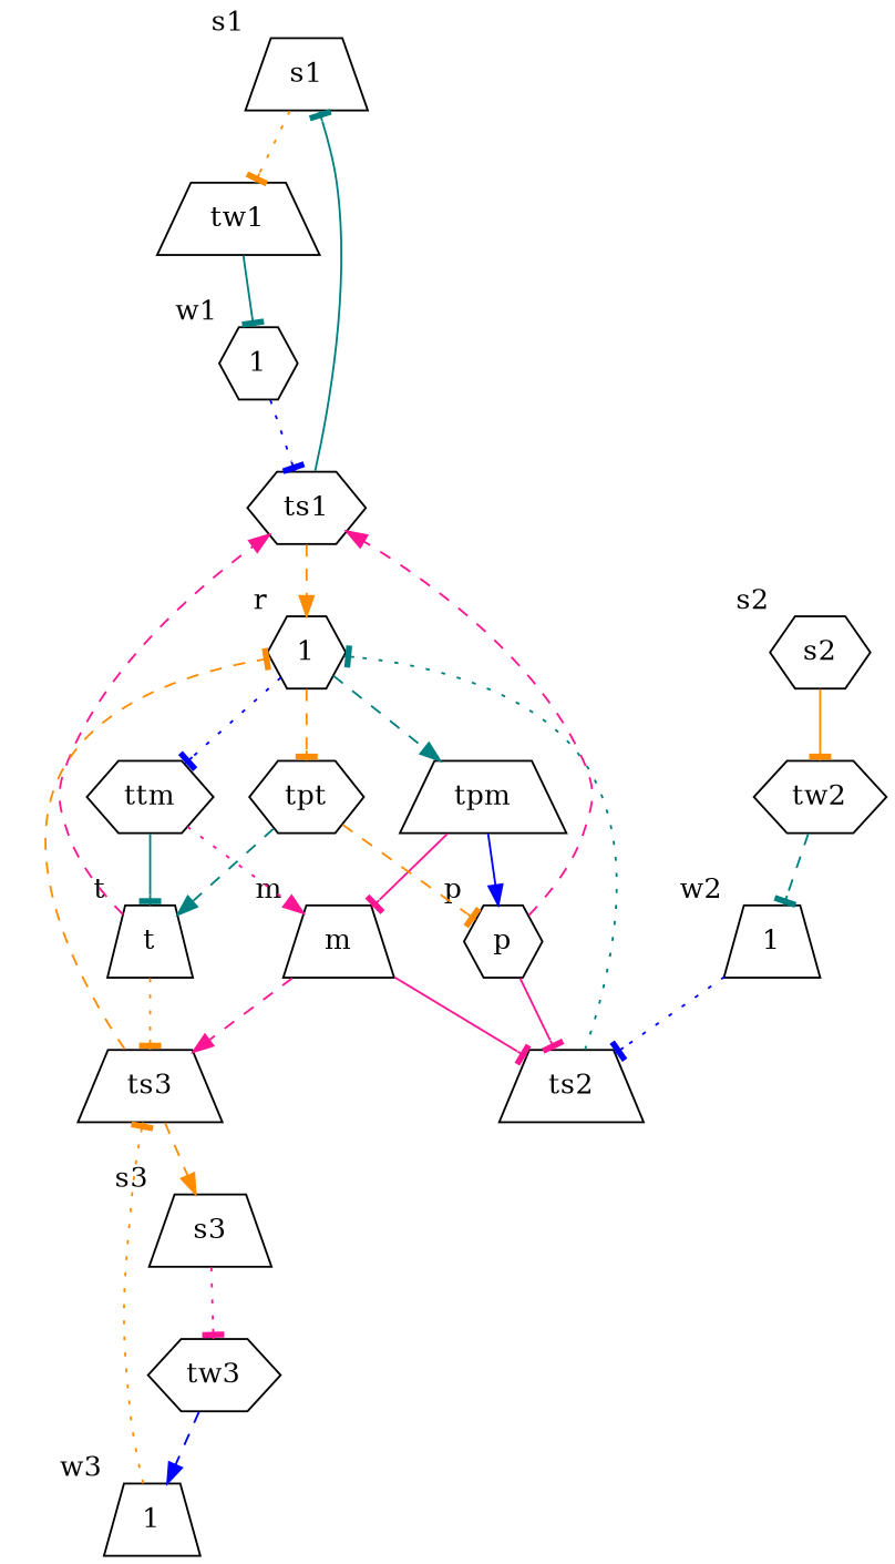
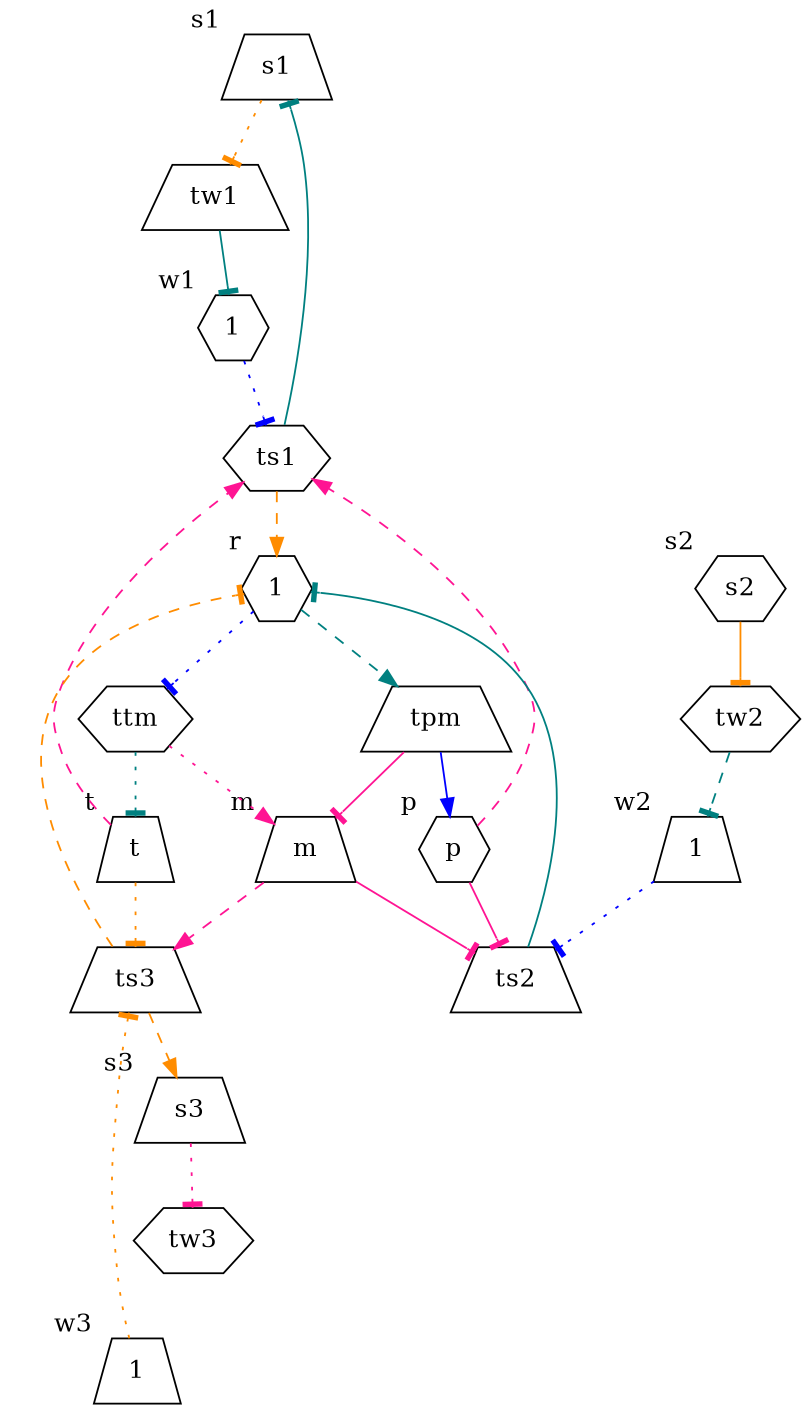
  digraph {
    node [shape=trapezium]
    edge [arrowhead=tee color=darkorange style=dashed]
    s1 [width=.5 xlabel=s1]
    s3 [width=.5 xlabel=s3]
    m [width=.5 xlabel=m]
    n4 [label=1 shape=hexagon width=.5 xlabel=r]
    n5 [label=1 shape=hexagon width=.5 xlabel=w1]
    n6 [label=1 width=.5 xlabel=w2]
    s2 [shape=hexagon width=.5 xlabel=s2]
    t [width=.5 xlabel=t]
    p [shape=hexagon width=.5 xlabel=p]
    n10 [label=1 width=.5 xlabel=w3]
    ts1 [height=.5 shape=hexagon width=.5]
    ts2 [height=.5 width=.5]
    tpm [height=.5 width=.5]
    tw1 [height=.5 width=.5]
    tw2 [height=.5 shape=hexagon width=.5]
-   tpt [height=.5 shape=hexagon width=.5]
    ts3 [height=.5 width=.5]
    tw3 [height=.5 shape=hexagon width=.5]
    ttm [height=.5 shape=hexagon width=.5]
    subgraph sub_1 {
      s1
      s3
      m
      n4
      n5
      n6
      s2
      t
      p
      n10
    }
    subgraph sub_2 {
      ts1
      ts2
      tpm
      tw1
      tw2
-     tpt
      ts3
      tw3
      ttm
    }
    s1 -> tw1 [style=dotted]
    s3 -> tw3 [color=deeppink style=dotted]
    m -> ts2 [color=deeppink style=solid]
    m -> ts3 [arrowhead=normal color=deeppink]
    n4 -> tpm [arrowhead=normal color=teal]
-   n4 -> tpt
    n4 -> ttm [color=blue style=dotted]
    n5 -> ts1 [color=blue style=dotted]
    n6 -> ts2 [color=blue style=dotted]
    s2 -> tw2 [style=solid]
    t -> ts1 [arrowhead=normal color=deeppink]
    t -> ts3 [style=dotted]
    p -> ts1 [arrowhead=normal color=deeppink]
    p -> ts2 [color=deeppink style=solid]
    n10 -> ts3 [style=dotted]
    ts1 -> s1 [color=teal style=solid]
    ts1 -> n4 [arrowhead=normal]
-   ts2 -> n4 [color=teal style=dotted]
+   ts2 -> n4 [color=teal style=solid]
    tpm -> m [color=deeppink style=solid]
    tpm -> p [arrowhead=normal color=blue style=solid]
    tw1 -> n5 [color=teal style=solid]
    tw2 -> n6 [color=teal]
-   tpt -> t [arrowhead=normal color=teal]
-   tpt -> p
    ts3 -> s3 [arrowhead=normal]
    ts3 -> n4
-   tw3 -> n10 [arrowhead=normal color=blue]
    ttm -> m [arrowhead=normal color=deeppink style=dotted]
-   ttm -> t [color=teal style=solid]
+   ttm -> t [color=teal style=dotted]
  }
